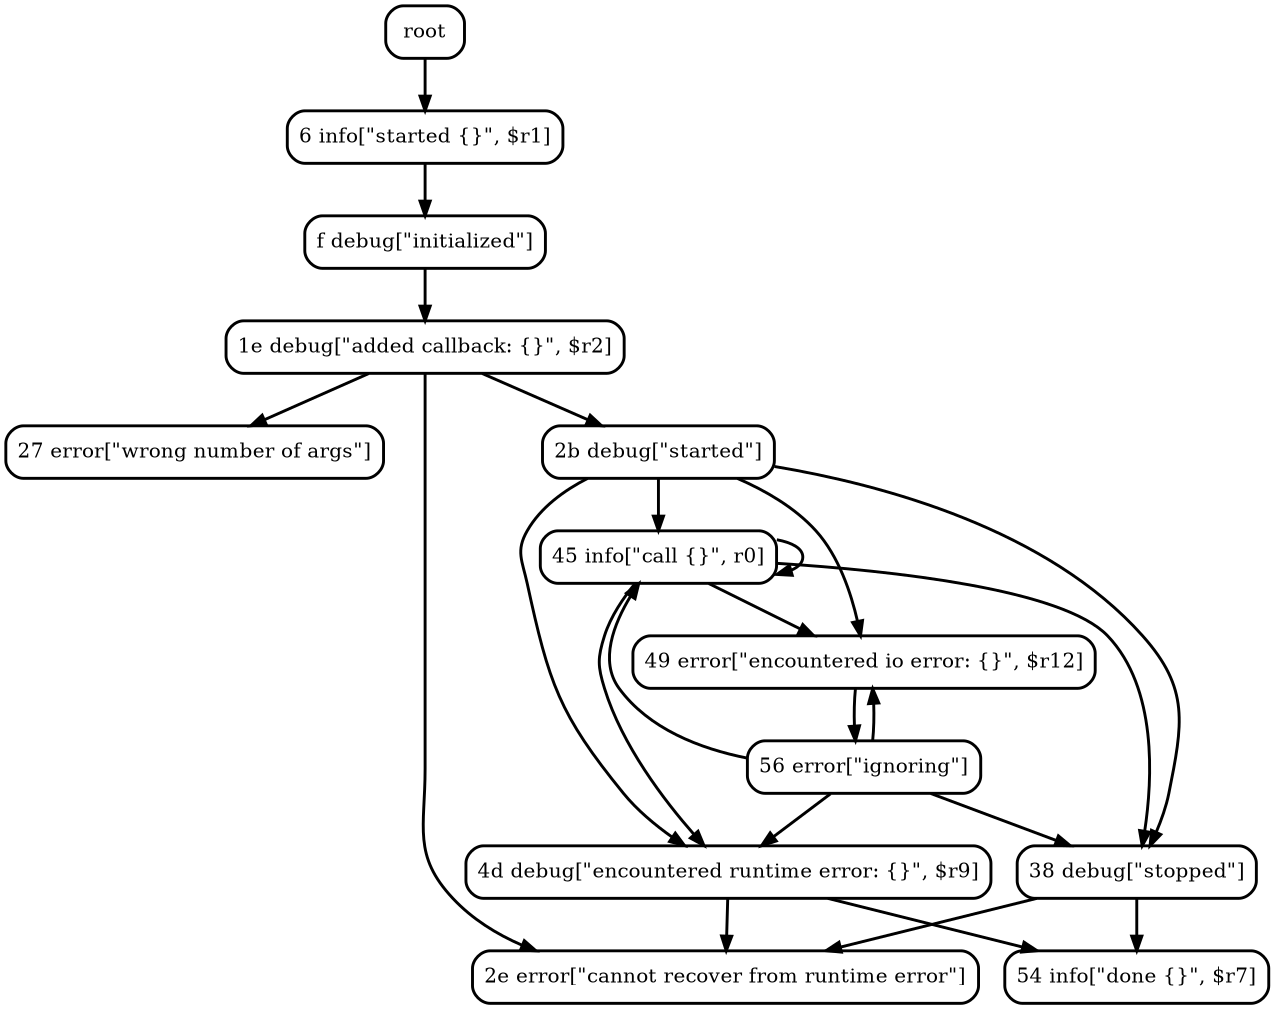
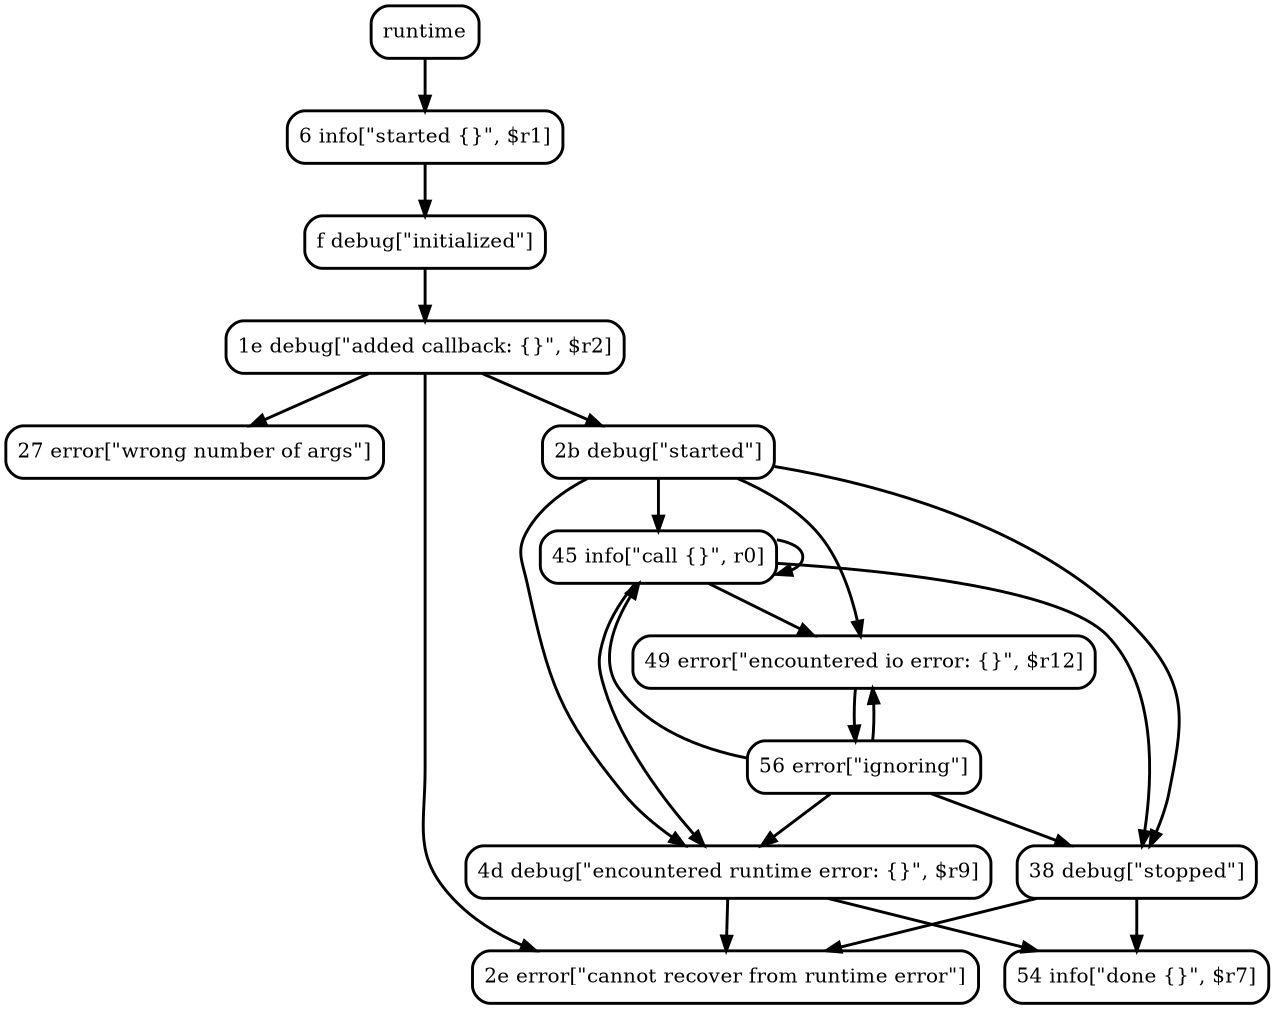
  digraph {
    node [shape=box style="rounded,bold"]
    edge [style=bold]
    "6 info[\"started {}\", $r1]"
    "f debug[\"initialized\"]"
-   root
+   root [label=runtime]
    "1e debug[\"added callback: {}\", $r2]"
    "27 error[\"wrong number of args\"]"
    "2b debug[\"started\"]"
    "2e error[\"cannot recover from runtime error\"]"
    "45 info[\"call {}\", r0]"
    "38 debug[\"stopped\"]"
    "49 error[\"encountered io error: {}\", $r12]"
    "4d debug[\"encountered runtime error: {}\", $r9]"
    "54 info[\"done {}\", $r7]"
    "56 error[\"ignoring\"]"
    "6 info[\"started {}\", $r1]" -> "f debug[\"initialized\"]"
    "f debug[\"initialized\"]" -> "1e debug[\"added callback: {}\", $r2]"
    root -> "6 info[\"started {}\", $r1]"
    "1e debug[\"added callback: {}\", $r2]" -> "27 error[\"wrong number of args\"]"
    "1e debug[\"added callback: {}\", $r2]" -> "2b debug[\"started\"]"
    "1e debug[\"added callback: {}\", $r2]" -> "2e error[\"cannot recover from runtime error\"]"
    "2b debug[\"started\"]" -> "45 info[\"call {}\", r0]"
    "2b debug[\"started\"]" -> "38 debug[\"stopped\"]"
    "2b debug[\"started\"]" -> "49 error[\"encountered io error: {}\", $r12]"
    "2b debug[\"started\"]" -> "4d debug[\"encountered runtime error: {}\", $r9]"
    "45 info[\"call {}\", r0]" -> "45 info[\"call {}\", r0]"
    "45 info[\"call {}\", r0]" -> "38 debug[\"stopped\"]"
    "45 info[\"call {}\", r0]" -> "49 error[\"encountered io error: {}\", $r12]"
    "45 info[\"call {}\", r0]" -> "4d debug[\"encountered runtime error: {}\", $r9]"
    "38 debug[\"stopped\"]" -> "2e error[\"cannot recover from runtime error\"]"
    "38 debug[\"stopped\"]" -> "54 info[\"done {}\", $r7]"
    "49 error[\"encountered io error: {}\", $r12]" -> "56 error[\"ignoring\"]"
    "4d debug[\"encountered runtime error: {}\", $r9]" -> "2e error[\"cannot recover from runtime error\"]"
    "4d debug[\"encountered runtime error: {}\", $r9]" -> "54 info[\"done {}\", $r7]"
    "56 error[\"ignoring\"]" -> "45 info[\"call {}\", r0]"
    "56 error[\"ignoring\"]" -> "38 debug[\"stopped\"]"
    "56 error[\"ignoring\"]" -> "49 error[\"encountered io error: {}\", $r12]"
    "56 error[\"ignoring\"]" -> "4d debug[\"encountered runtime error: {}\", $r9]"
  }
